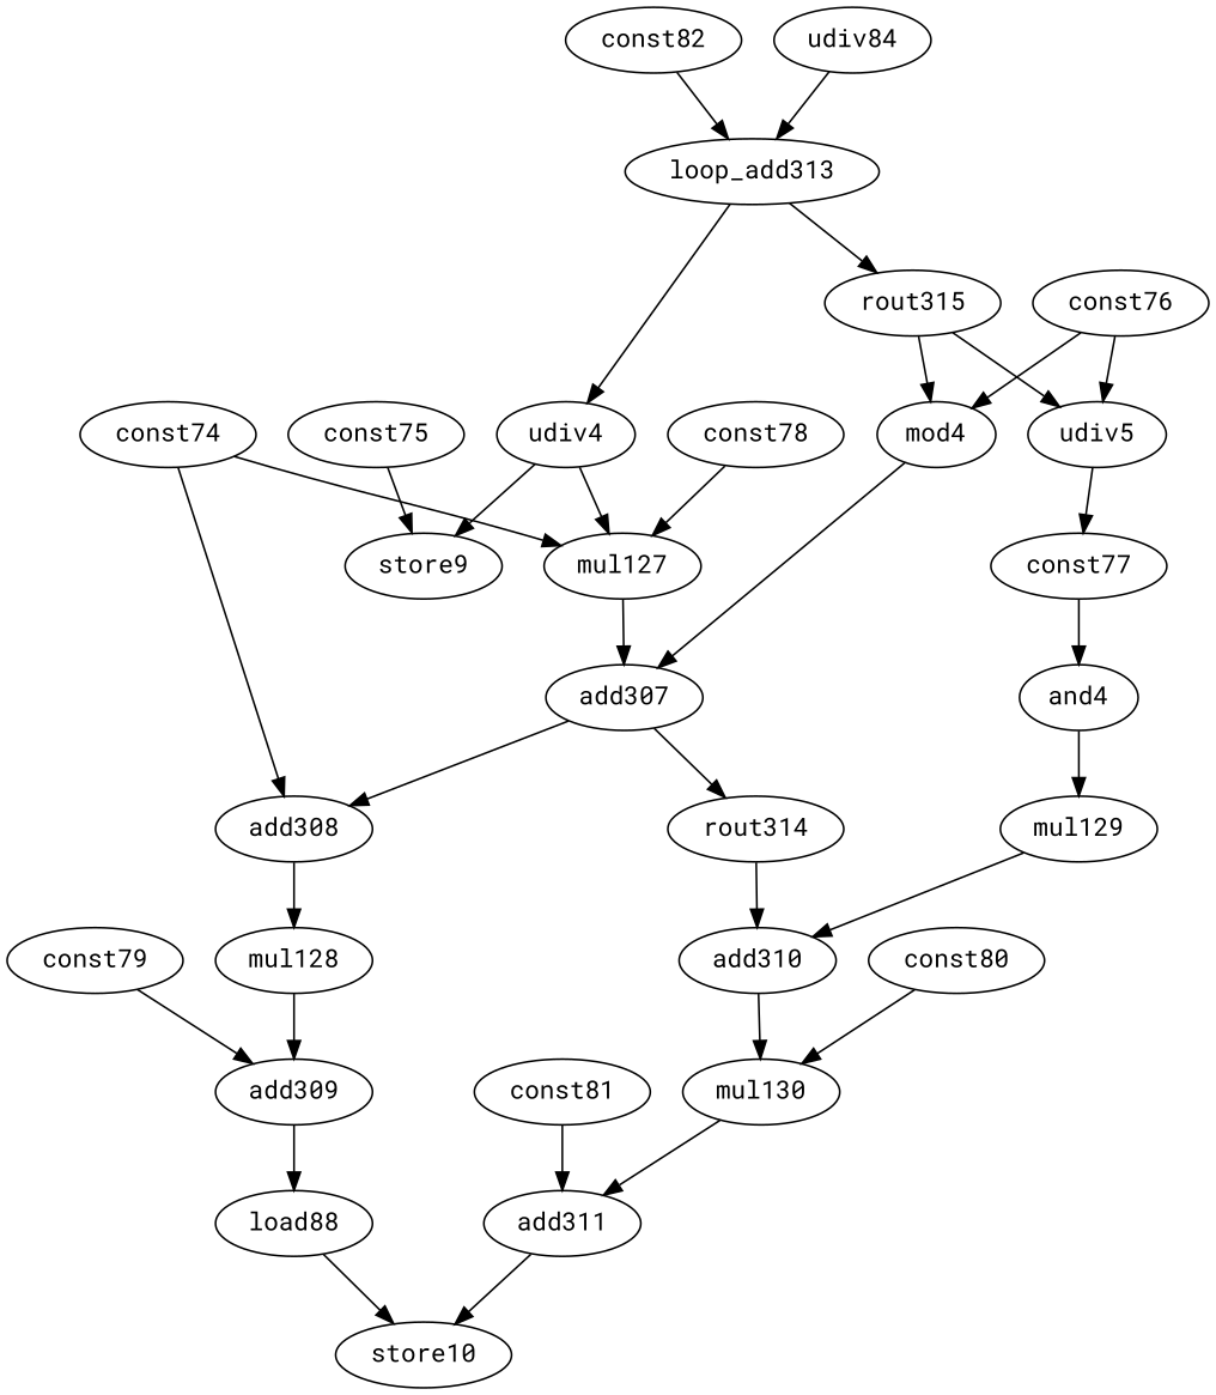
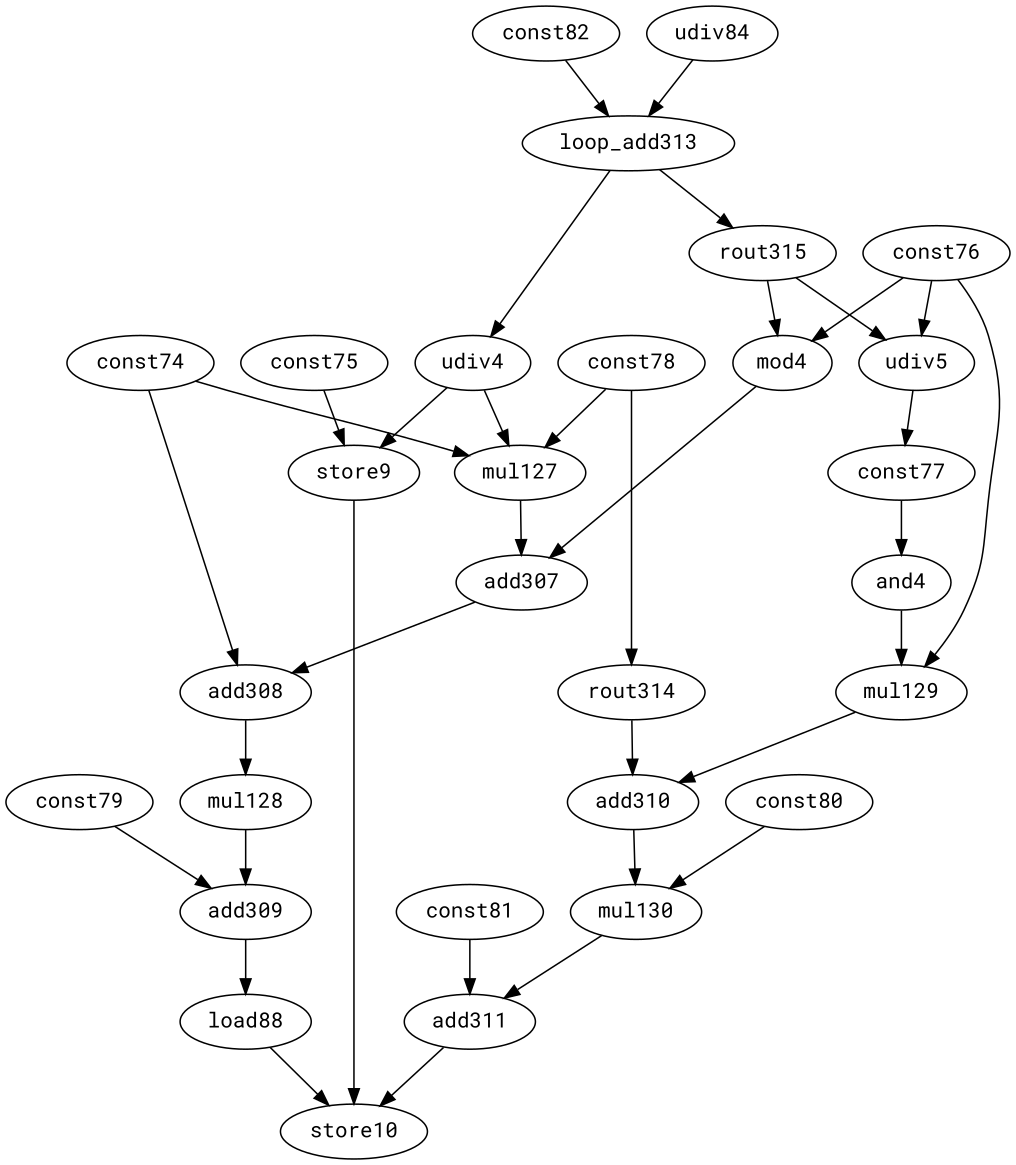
  digraph {
    fontname="Roboto Mono"
    node [fontname="Roboto Mono" opcode=const]
    edge [fontname="Roboto Mono" operand=0]
    const74 [llvm="%122"]
    add308 [llvm="%159" opcode=add schedule=4]
    mul127 [llvm="%157" opcode=mul schedule=2]
    udiv4 [llvm="%153" opcode=udiv schedule=1]
    store9 [opcode=store schedule=2]
    mul128 [llvm="%160" opcode=mul schedule=5]
    store10 [llvm=store opcode=store schedule=8]
    add307 [llvm="%158" opcode=add schedule=3]
    const75 [llvm="%153"]
    const76 [llvm="%13"]
    udiv5 [llvm="%154" opcode=udiv schedule=2]
    mod4 [llvm="%156" opcode=mod schedule=2]
    mul129 [llvm="%162" opcode=mul schedule=4]
    const77 [val=3]
    add310 [llvm="%163" opcode=add schedule=5]
    and4 [llvm="%155" opcode=and schedule=3]
    rout314 [opcode=rout schedule=4]
    const78 [llvm="%15"]
    add309 [llvm="%160" opcode=add schedule=6]
    const79 [llvm="%12"]
    load88 [llvm="%161" opcode=load schedule=7]
    const80 [val=4]
    mul130 [llvm="%164" opcode=mul schedule=6]
    add311 [llvm="%164" opcode=add schedule=7]
    const81 [llvm="%17"]
    const82 [val=1]
    loop_add313 [llvm="%152" opcode=add schedule=0]
    rout315 [opcode=rout schedule=1]
    n29 [label=udiv84 val=0]
    const74 -> add308 [operand=1]
    const74 -> mul127 [operand=1]
    add308 -> mul128
    mul127 -> add307
    udiv4 -> mul127 [operand=1]
    udiv4 -> store9 [operand=1]
+   store9 -> store10 [operand=-1 type=order]
    mul128 -> add309 [operand=1]
    add307 -> add308
-   add307 -> rout314
+   const78 -> rout314
    const75 -> store9
    const76 -> udiv5 [operand=1]
    const76 -> mod4 [operand=1]
+   const76 -> mul129 [operand=1]
    udiv5 -> const77
    mod4 -> add307 [operand=1]
    mul129 -> add310 [operand=1]
    const77 -> and4 [operand=1]
    add310 -> mul130
    and4 -> mul129
    rout314 -> add310
    const78 -> mul127
    add309 -> load88
    const79 -> add309
    load88 -> store10
    const80 -> mul130 [operand=1]
    mul130 -> add311 [operand=1]
    add311 -> store10 [operand=1]
    const81 -> add311
    const82 -> loop_add313 [operand=1]
    loop_add313 -> udiv4
    loop_add313 -> rout315
    rout315 -> udiv5
    rout315 -> mod4
    n29 -> loop_add313 [type=const_base]
  }
